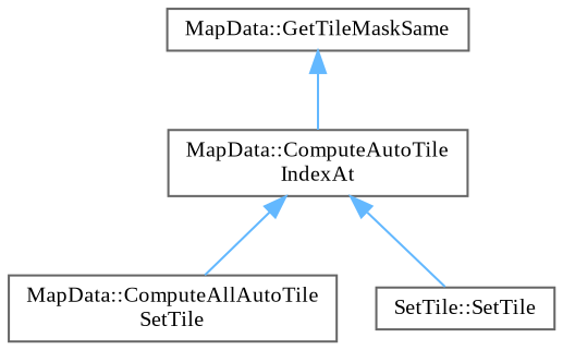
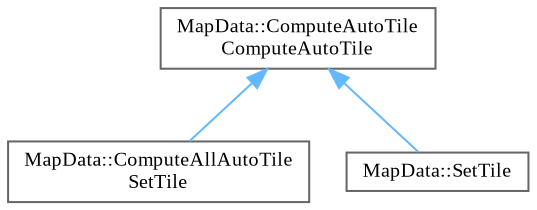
  digraph {
    fontname="Liberation Serif"
    rankdir=TB
    node [color=grey40 fillcolor=white fontname="Liberation Serif" fontsize=10 shape=box style=filled]
    edge [color=steelblue1 dir=back fontname="Liberation Serif" fontsize=10 labelfontname=Helvetica labelfontsize=10 style=solid]
-   n1 [height=0.2 label="MapData::ComputeAutoTile\lIndexAt" width=0.4]
+   n1 [height=0.2 label="MapData::ComputeAutoTile\lComputeAutoTile" width=0.4]
    n2 [height=0.2 label="MapData::ComputeAllAutoTile\lSetTile" width=0.4]
-   n3 [height=0.2 label="SetTile::SetTile" width=0.4]
-   n4 [height=0.2 label="MapData::GetTileMaskSame" width=0.4]
+   n3 [height=0.2 label="MapData::SetTile" width=0.4]
    n1 -> n2
    n1 -> n3
-   n4 -> n1
  }
